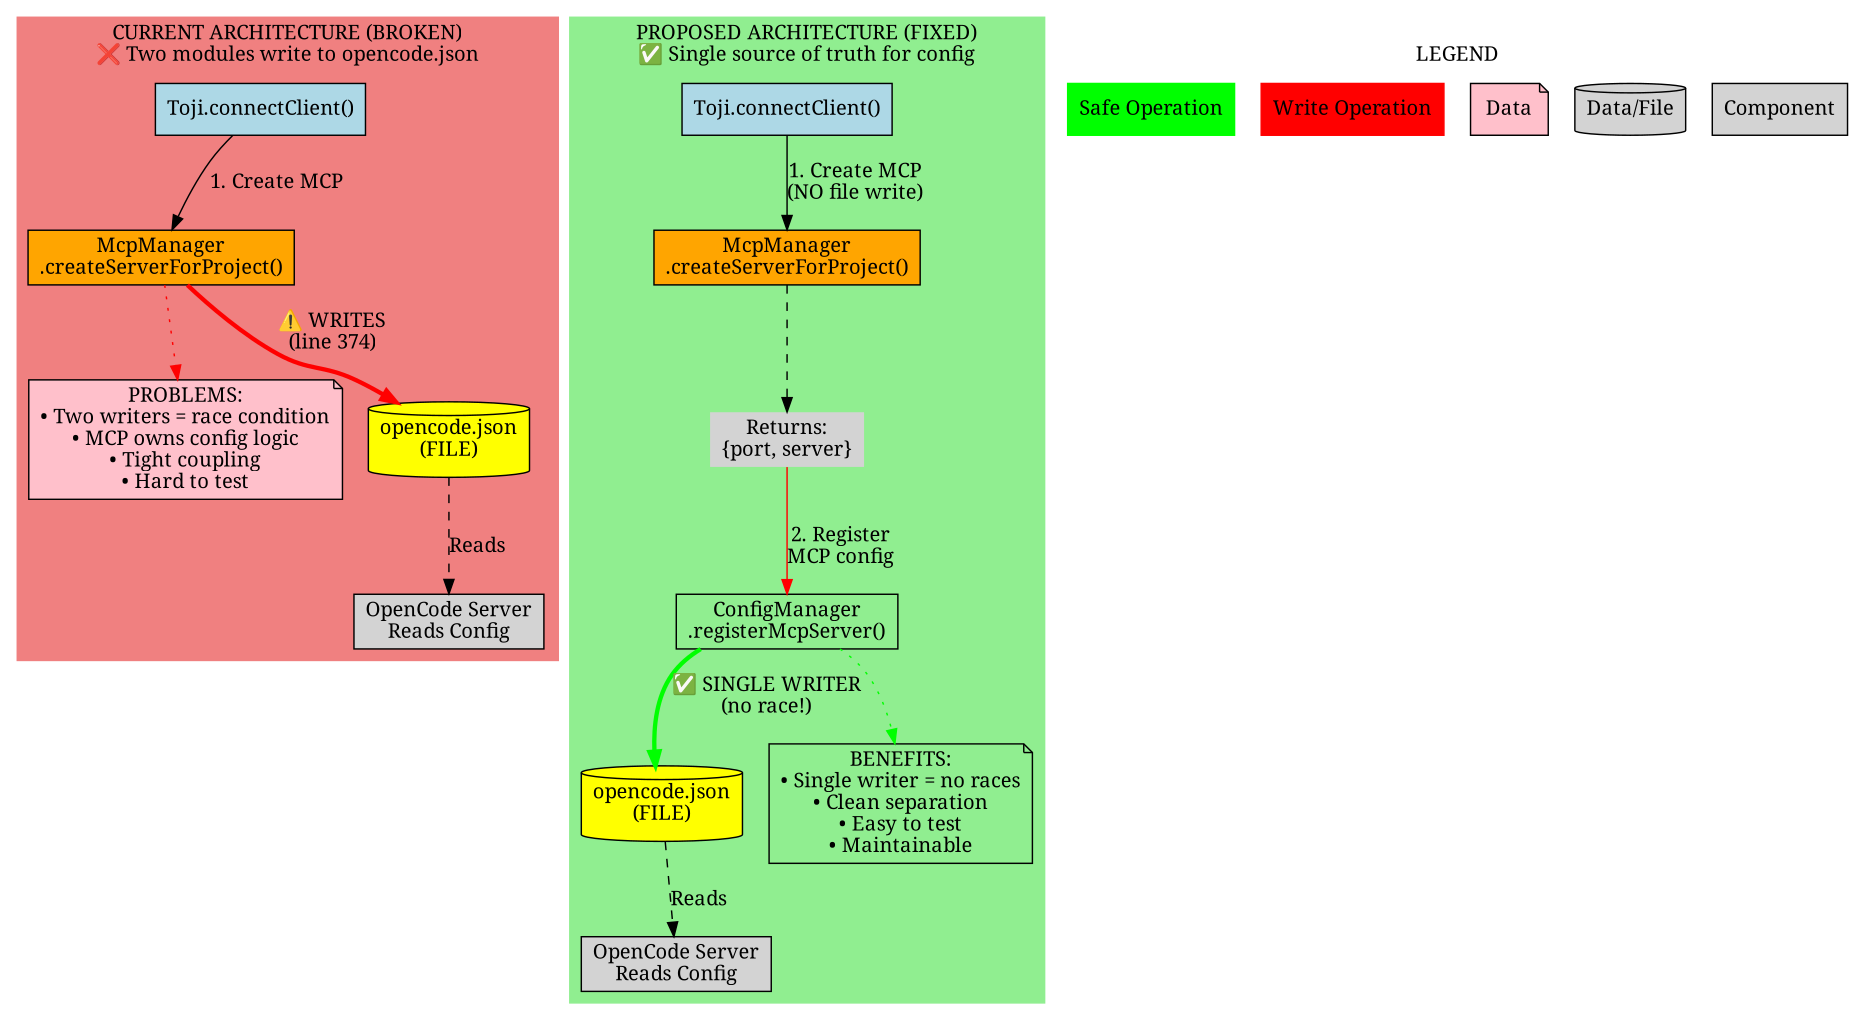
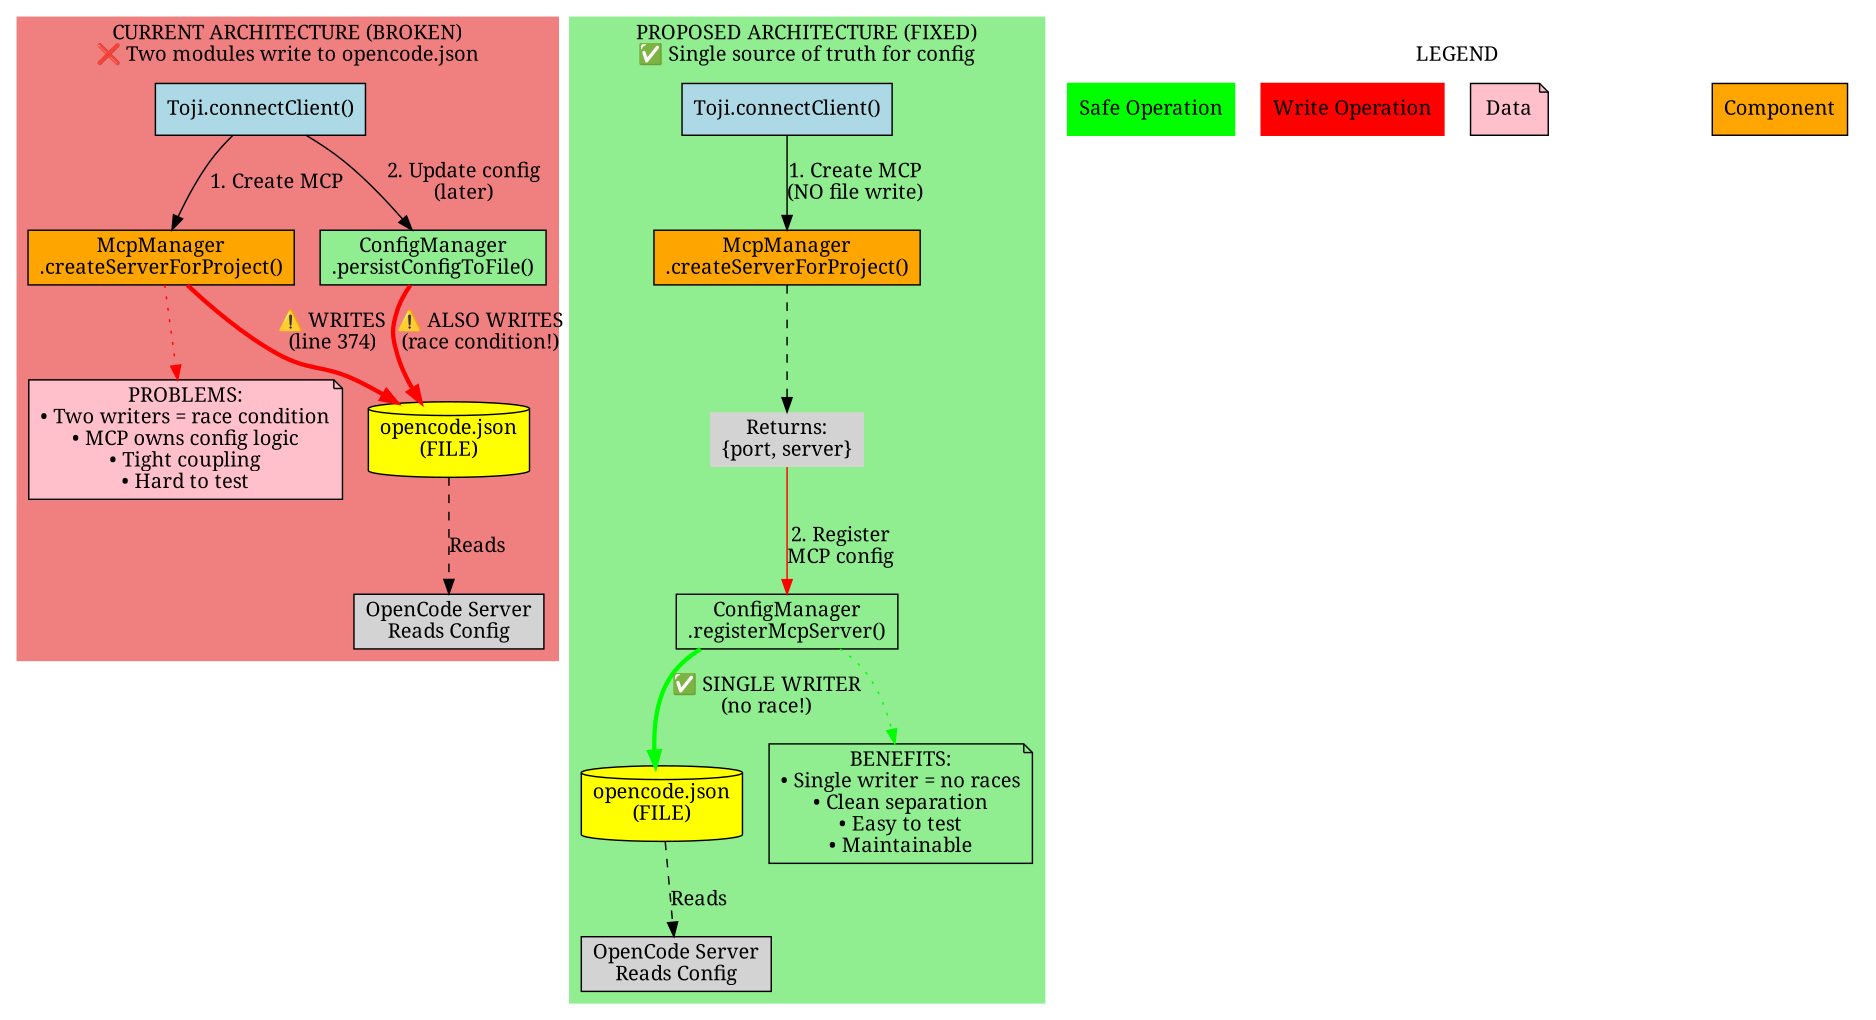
  digraph {
    fontname="Noto Serif"
    rankdir=TB
    node [fontname="Noto Serif" shape=box style=filled]
    edge [fontname="Noto Serif"]
    n1 [fillcolor=lightblue label="Toji.connectClient()"]
    n2 [fillcolor=orange label="McpManager\n.createServerForProject()"]
+   n3 [fillcolor=lightgreen label="ConfigManager\n.persistConfigToFile()"]
    n4 [fillcolor=yellow label="opencode.json\n(FILE)" shape=cylinder]
    n5 [fillcolor=pink label="PROBLEMS:\n• Two writers = race condition\n• MCP owns config logic\n• Tight coupling\n• Hard to test" shape=note]
    n6 [fillcolor=lightgrey label="OpenCode Server\nReads Config"]
    n7 [fillcolor=lightblue label="Toji.connectClient()"]
    n8 [fillcolor=orange label="McpManager\n.createServerForProject()"]
    n9 [label="Returns:\n{port, server}" shape=plaintext]
    n10 [fillcolor=lightgreen label="ConfigManager\n.registerMcpServer()"]
    n11 [fillcolor=yellow label="opencode.json\n(FILE)" shape=cylinder]
    n12 [fillcolor=lightgreen label="BENEFITS:\n• Single writer = no races\n• Clean separation\n• Easy to test\n• Maintainable" shape=note]
    n13 [fillcolor=lightgrey label="OpenCode Server\nReads Config"]
-   n14 [label=Component]
-   n15 [label="Data/File" shape=cylinder]
+   n14 [label=Component fillcolor=orange]
    n16 [fillcolor=pink label=Data shape=note]
    n17 [color=red label="Write Operation"]
    n18 [color=green label="Safe Operation"]
    subgraph cluster_1 {
      color=lightcoral
      label="CURRENT ARCHITECTURE (BROKEN)\n❌ Two modules write to opencode.json"
      style=filled
      n1
      n2
+     n3
      n4
      n5
      n6
    }
    subgraph cluster_2 {
      color=lightgreen
      label="PROPOSED ARCHITECTURE (FIXED)\n✅ Single source of truth for config"
      style=filled
      n7
      n8
      n9
      n10
      n11
      n12
      n13
    }
    subgraph cluster_3 {
      color=white
      label=LEGEND
      style=filled
      n14
-     n15
      n16
      n17
      n18
    }
    n1 -> n2 [label="1. Create MCP"]
+   n1 -> n3 [label="2. Update config\n(later)"]
    n2 -> n4 [color=red label="⚠️ WRITES\n(line 374)" penwidth=3]
    n2 -> n5 [color=red style=dotted]
+   n3 -> n4 [color=red label="⚠️ ALSO WRITES\n(race condition!)" penwidth=3]
    n4 -> n6 [label=Reads style=dashed]
    n7 -> n8 [label="1. Create MCP\n(NO file write)"]
    n8 -> n9 [style=dashed]
    n9 -> n10 [color=red label="2. Register\nMCP config"]
    n10 -> n11 [color=green label="✅ SINGLE WRITER\n(no race!)" penwidth=3]
    n10 -> n12 [color=green style=dotted]
    n11 -> n13 [label=Reads style=dashed]
  }
